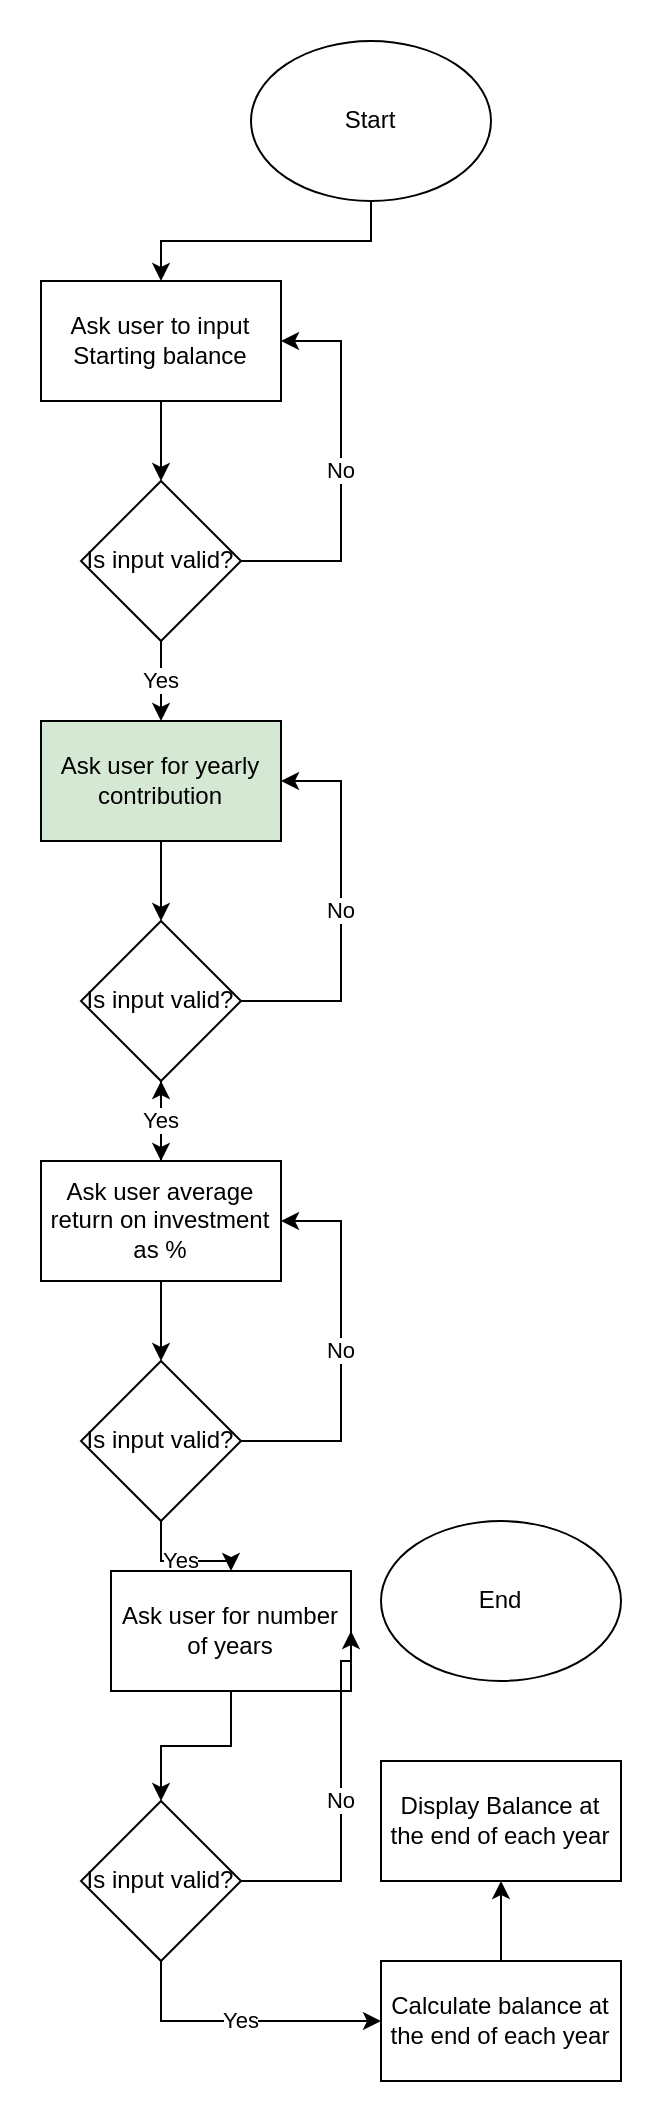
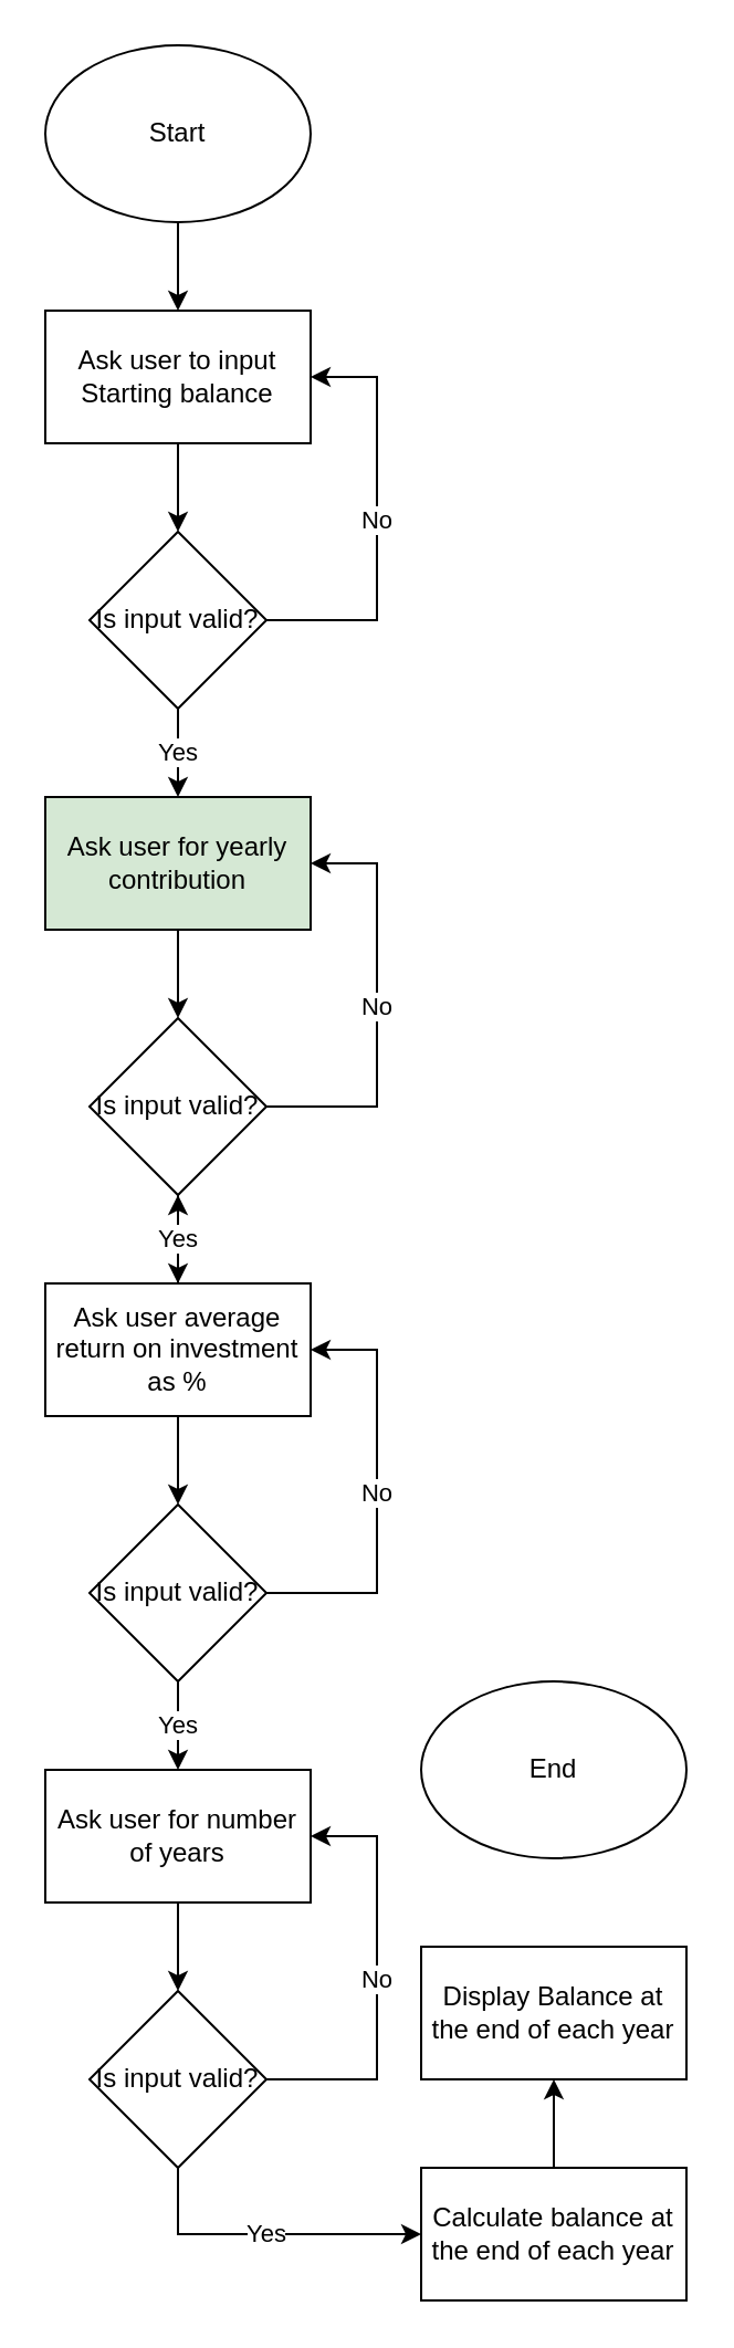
  <mxCell id="0" />
  <mxCell id="1" parent="0" />
  <mxCell id="2" style="edgeStyle=orthogonalEdgeStyle;rounded=0;orthogonalLoop=1;jettySize=auto;html=1;exitX=0.5;exitY=1;exitDx=0;exitDy=0;entryX=0.5;entryY=0;entryDx=0;entryDy=0;" edge="1" parent="1" source="3" target="5"><mxGeometry relative="1" as="geometry" /></mxCell>
- <mxCell id="3" value="Start" style="ellipse;whiteSpace=wrap;html=1;" vertex="1" parent="1"><mxGeometry x="125" y="20" width="120" height="80" as="geometry" /></mxCell>
+ <mxCell id="3" value="Start" style="ellipse;whiteSpace=wrap;html=1;" vertex="1" parent="1"><mxGeometry x="20" y="20" width="120" height="80" as="geometry" /></mxCell>
  <mxCell id="4" style="edgeStyle=orthogonalEdgeStyle;rounded=0;orthogonalLoop=1;jettySize=auto;html=1;entryX=0.5;entryY=0;entryDx=0;entryDy=0;" edge="1" parent="1" source="5" target="8"><mxGeometry relative="1" as="geometry" /></mxCell>
  <mxCell id="5" value="Ask user to input Starting balance" style="rounded=0;whiteSpace=wrap;html=1;" vertex="1" parent="1"><mxGeometry x="20" y="140" width="120" height="60" as="geometry" /></mxCell>
  <mxCell id="6" value="No" style="edgeStyle=orthogonalEdgeStyle;rounded=0;orthogonalLoop=1;jettySize=auto;html=1;entryX=1;entryY=0.5;entryDx=0;entryDy=0;" edge="1" parent="1" source="8" target="5"><mxGeometry relative="1" as="geometry"><mxPoint x="150" y="170" as="targetPoint" /><Array as="points"><mxPoint x="170" y="280" /><mxPoint x="170" y="170" /></Array></mxGeometry></mxCell>
  <mxCell id="7" value="Yes" style="edgeStyle=orthogonalEdgeStyle;rounded=0;orthogonalLoop=1;jettySize=auto;html=1;exitX=0.5;exitY=1;exitDx=0;exitDy=0;entryX=0.5;entryY=0;entryDx=0;entryDy=0;" edge="1" parent="1" source="8" target="10"><mxGeometry relative="1" as="geometry" /></mxCell>
  <mxCell id="8" value="Is input valid?" style="rhombus;whiteSpace=wrap;html=1;" vertex="1" parent="1"><mxGeometry x="40" y="240" width="80" height="80" as="geometry" /></mxCell>
  <mxCell id="9" style="edgeStyle=orthogonalEdgeStyle;rounded=0;orthogonalLoop=1;jettySize=auto;html=1;exitX=0.5;exitY=1;exitDx=0;exitDy=0;" edge="1" parent="1" source="10" target="13"><mxGeometry relative="1" as="geometry" /></mxCell>
  <mxCell id="10" value="Ask user for yearly contribution" style="rounded=0;whiteSpace=wrap;html=1;fillColor=#d5e8d4;" vertex="1" parent="1"><mxGeometry x="20" y="360" width="120" height="60" as="geometry" /></mxCell>
  <mxCell id="11" value="No" style="edgeStyle=orthogonalEdgeStyle;rounded=0;orthogonalLoop=1;jettySize=auto;html=1;exitX=1;exitY=0.5;exitDx=0;exitDy=0;entryX=1;entryY=0.5;entryDx=0;entryDy=0;" edge="1" parent="1" source="13" target="10"><mxGeometry relative="1" as="geometry"><mxPoint x="200" y="390" as="targetPoint" /><Array as="points"><mxPoint x="170" y="500" /><mxPoint x="170" y="390" /></Array></mxGeometry></mxCell>
  <mxCell id="12" style="edgeStyle=orthogonalEdgeStyle;rounded=0;orthogonalLoop=1;jettySize=auto;html=1;exitX=0.5;exitY=1;exitDx=0;exitDy=0;" edge="1" parent="1" source="13"><mxGeometry relative="1" as="geometry"><mxPoint x="80" y="580" as="targetPoint" /></mxGeometry></mxCell>
  <mxCell id="13" value="Is input valid?" style="rhombus;whiteSpace=wrap;html=1;" vertex="1" parent="1"><mxGeometry x="40" y="460" width="80" height="80" as="geometry" /></mxCell>
  <mxCell id="14" style="edgeStyle=orthogonalEdgeStyle;rounded=0;orthogonalLoop=1;jettySize=auto;html=1;exitX=0.5;exitY=1;exitDx=0;exitDy=0;entryX=0.5;entryY=0;entryDx=0;entryDy=0;" edge="1" parent="1" source="16" target="19"><mxGeometry relative="1" as="geometry" /></mxCell>
  <mxCell id="15" value="Yes" style="edgeStyle=orthogonalEdgeStyle;rounded=0;orthogonalLoop=1;jettySize=auto;html=1;" edge="1" parent="1" source="16" target="13"><mxGeometry relative="1" as="geometry" /></mxCell>
  <mxCell id="16" value="Ask user average return on investment as %" style="rounded=0;whiteSpace=wrap;html=1;" vertex="1" parent="1"><mxGeometry x="20" y="580" width="120" height="60" as="geometry" /></mxCell>
  <mxCell id="17" value="No" style="edgeStyle=orthogonalEdgeStyle;rounded=0;orthogonalLoop=1;jettySize=auto;html=1;entryX=1;entryY=0.5;entryDx=0;entryDy=0;" edge="1" parent="1" source="19" target="16"><mxGeometry relative="1" as="geometry"><mxPoint x="170" y="610" as="targetPoint" /><Array as="points"><mxPoint x="170" y="720" /><mxPoint x="170" y="610" /></Array></mxGeometry></mxCell>
  <mxCell id="18" value="Yes" style="edgeStyle=orthogonalEdgeStyle;rounded=0;orthogonalLoop=1;jettySize=auto;html=1;exitX=0.5;exitY=1;exitDx=0;exitDy=0;entryX=0.5;entryY=0;entryDx=0;entryDy=0;" edge="1" parent="1" source="19" target="21"><mxGeometry relative="1" as="geometry" /></mxCell>
  <mxCell id="19" value="Is input valid?" style="rhombus;whiteSpace=wrap;html=1;" vertex="1" parent="1"><mxGeometry x="40" y="680" width="80" height="80" as="geometry" /></mxCell>
  <mxCell id="20" style="edgeStyle=orthogonalEdgeStyle;rounded=0;orthogonalLoop=1;jettySize=auto;html=1;exitX=0.5;exitY=1;exitDx=0;exitDy=0;entryX=0.5;entryY=0;entryDx=0;entryDy=0;" edge="1" parent="1" source="21" target="24"><mxGeometry relative="1" as="geometry" /></mxCell>
- <mxCell id="21" value="Ask user for number of years" style="rounded=0;whiteSpace=wrap;html=1;" vertex="1" parent="1"><mxGeometry x="55" y="785" width="120" height="60" as="geometry" /></mxCell>
+ <mxCell id="21" value="Ask user for number of years" style="rounded=0;whiteSpace=wrap;html=1;" vertex="1" parent="1"><mxGeometry x="20" y="800" width="120" height="60" as="geometry" /></mxCell>
  <mxCell id="22" value="No" style="edgeStyle=orthogonalEdgeStyle;rounded=0;orthogonalLoop=1;jettySize=auto;html=1;entryX=1;entryY=0.5;entryDx=0;entryDy=0;" edge="1" parent="1" source="24" target="21"><mxGeometry relative="1" as="geometry"><mxPoint x="180" y="830" as="targetPoint" /><Array as="points"><mxPoint x="170" y="940" /><mxPoint x="170" y="830" /></Array></mxGeometry></mxCell>
  <mxCell id="23" value="Yes" style="edgeStyle=orthogonalEdgeStyle;rounded=0;orthogonalLoop=1;jettySize=auto;html=1;exitX=0.5;exitY=1;exitDx=0;exitDy=0;entryX=0;entryY=0.5;entryDx=0;entryDy=0;" edge="1" parent="1" source="24" target="26"><mxGeometry relative="1" as="geometry"><mxPoint x="250" y="1040" as="targetPoint" /></mxGeometry></mxCell>
  <mxCell id="24" value="Is input valid?" style="rhombus;whiteSpace=wrap;html=1;" vertex="1" parent="1"><mxGeometry x="40" y="900" width="80" height="80" as="geometry" /></mxCell>
  <mxCell id="25" style="edgeStyle=orthogonalEdgeStyle;rounded=0;orthogonalLoop=1;jettySize=auto;html=1;exitX=0.5;exitY=0;exitDx=0;exitDy=0;" edge="1" parent="1" source="26"><mxGeometry relative="1" as="geometry"><mxPoint x="250" y="940" as="targetPoint" /></mxGeometry></mxCell>
  <mxCell id="26" value="Calculate balance at the end of each year" style="rounded=0;whiteSpace=wrap;html=1;" vertex="1" parent="1"><mxGeometry x="190" y="980" width="120" height="60" as="geometry" /></mxCell>
  <mxCell id="27" value="Display Balance at the end of each year" style="rounded=0;whiteSpace=wrap;html=1;" vertex="1" parent="1"><mxGeometry x="190" y="880" width="120" height="60" as="geometry" /></mxCell>
  <mxCell id="28" value="End" style="ellipse;whiteSpace=wrap;html=1;" vertex="1" parent="1"><mxGeometry x="190" y="760" width="120" height="80" as="geometry" /></mxCell>
